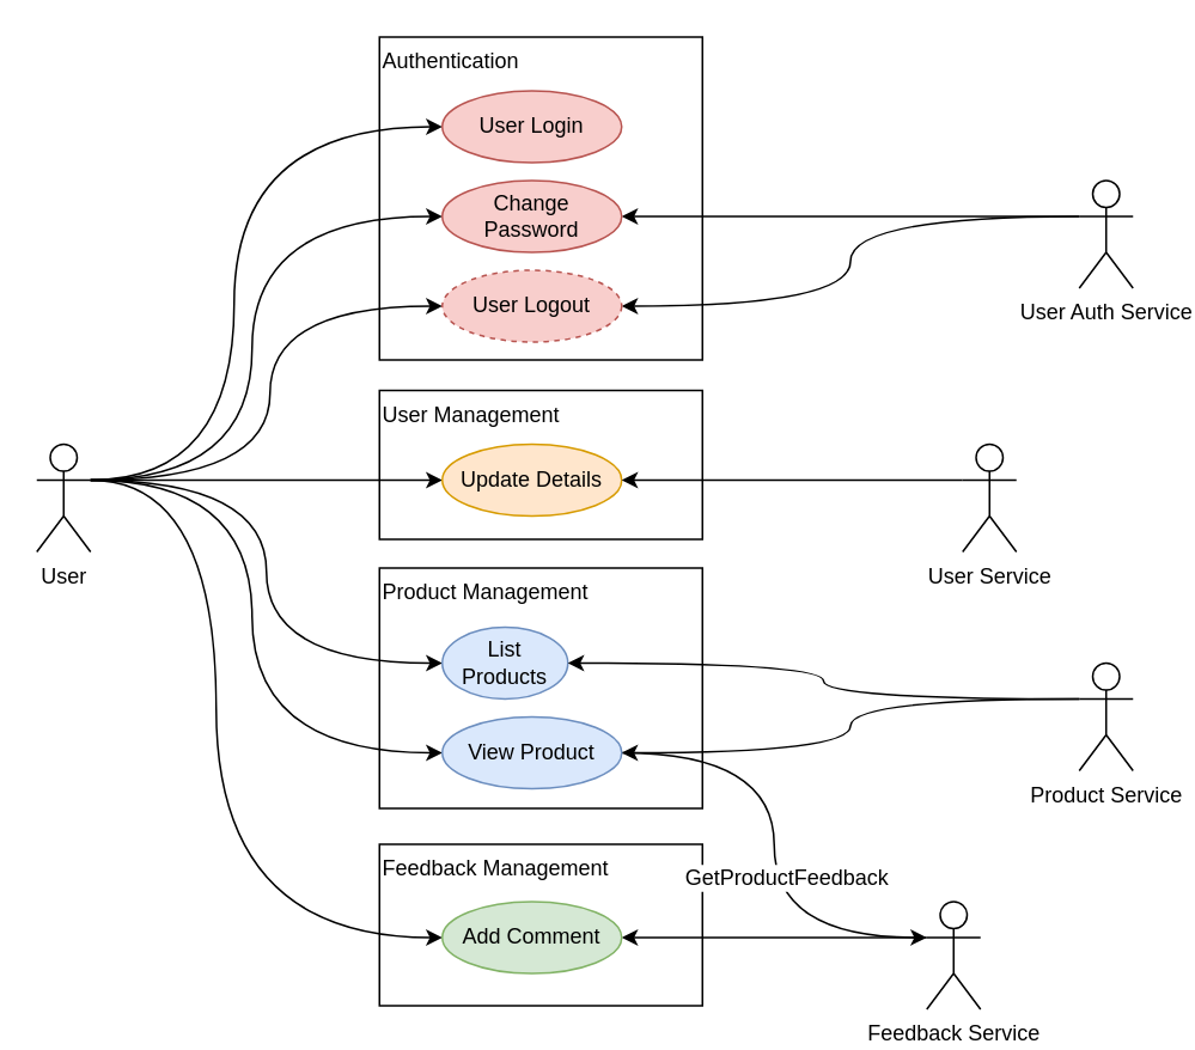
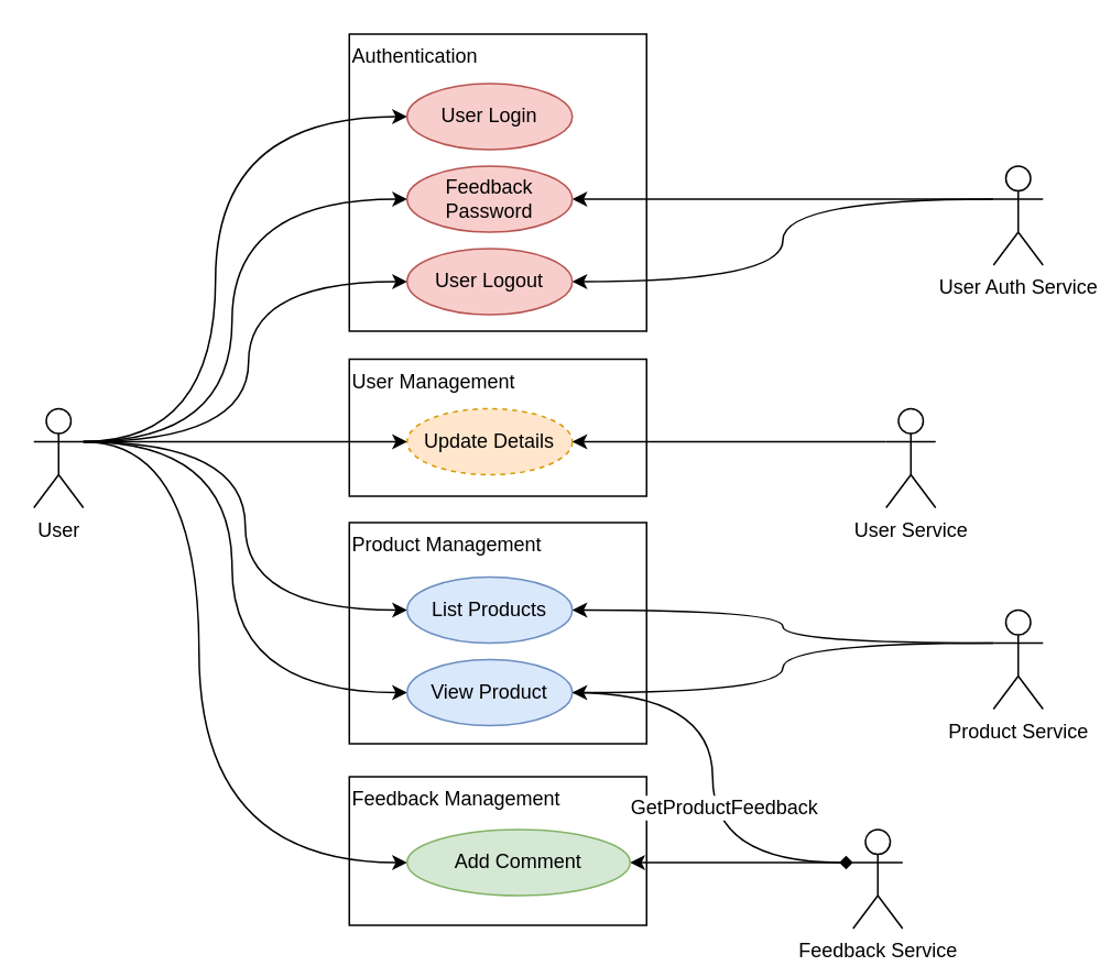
  <mxCell id="0" />
  <mxCell id="1" parent="0" />
  <mxCell id="2" value="Feedback Management" style="rounded=0;whiteSpace=wrap;html=1;align=left;verticalAlign=top;" vertex="1" parent="1"><mxGeometry x="211" y="470" width="180" height="90" as="geometry" /></mxCell>
  <mxCell id="3" value="Product Management" style="rounded=0;whiteSpace=wrap;html=1;align=left;verticalAlign=top;" vertex="1" parent="1"><mxGeometry x="211" y="316" width="180" height="134" as="geometry" /></mxCell>
  <mxCell id="4" value="User Management" style="rounded=0;whiteSpace=wrap;html=1;align=left;verticalAlign=top;" vertex="1" parent="1"><mxGeometry x="211" y="217" width="180" height="83" as="geometry" /></mxCell>
  <mxCell id="5" value="Authentication&lt;div style=&quot;text-align: left&quot;&gt;&lt;/div&gt;" style="rounded=0;whiteSpace=wrap;html=1;align=left;verticalAlign=top;" vertex="1" parent="1"><mxGeometry x="211" y="20" width="180" height="180" as="geometry" /></mxCell>
  <mxCell id="6" style="edgeStyle=orthogonalEdgeStyle;orthogonalLoop=1;jettySize=auto;html=1;exitX=1;exitY=0.333;exitDx=0;exitDy=0;exitPerimeter=0;entryX=0;entryY=0.5;entryDx=0;entryDy=0;curved=1;" parent="1" source="13" target="14" edge="1"><mxGeometry relative="1" as="geometry"><Array as="points"><mxPoint x="130" y="267" /><mxPoint x="130" y="70" /></Array></mxGeometry></mxCell>
  <mxCell id="7" style="edgeStyle=orthogonalEdgeStyle;curved=1;orthogonalLoop=1;jettySize=auto;html=1;exitX=1;exitY=0.333;exitDx=0;exitDy=0;exitPerimeter=0;entryX=0;entryY=0.5;entryDx=0;entryDy=0;" parent="1" source="13" target="18" edge="1"><mxGeometry relative="1" as="geometry" /></mxCell>
  <mxCell id="8" style="edgeStyle=orthogonalEdgeStyle;curved=1;orthogonalLoop=1;jettySize=auto;html=1;exitX=1;exitY=0.333;exitDx=0;exitDy=0;exitPerimeter=0;entryX=0;entryY=0.5;entryDx=0;entryDy=0;" parent="1" source="13" target="24" edge="1"><mxGeometry relative="1" as="geometry"><Array as="points"><mxPoint x="140" y="267" /><mxPoint x="140" y="419" /></Array></mxGeometry></mxCell>
  <mxCell id="9" style="edgeStyle=orthogonalEdgeStyle;curved=1;orthogonalLoop=1;jettySize=auto;html=1;exitX=1;exitY=0.333;exitDx=0;exitDy=0;exitPerimeter=0;entryX=0;entryY=0.5;entryDx=0;entryDy=0;" parent="1" source="13" target="27" edge="1"><mxGeometry relative="1" as="geometry"><Array as="points"><mxPoint x="120" y="267" /><mxPoint x="120" y="522" /></Array></mxGeometry></mxCell>
  <mxCell id="10" style="edgeStyle=orthogonalEdgeStyle;curved=1;orthogonalLoop=1;jettySize=auto;html=1;exitX=1;exitY=0.333;exitDx=0;exitDy=0;exitPerimeter=0;entryX=0;entryY=0.5;entryDx=0;entryDy=0;" parent="1" source="13" target="28" edge="1"><mxGeometry relative="1" as="geometry"><Array as="points"><mxPoint x="140" y="267" /><mxPoint x="140" y="120" /></Array></mxGeometry></mxCell>
  <mxCell id="11" style="edgeStyle=orthogonalEdgeStyle;curved=1;orthogonalLoop=1;jettySize=auto;html=1;exitX=1;exitY=0.333;exitDx=0;exitDy=0;exitPerimeter=0;entryX=0;entryY=0.5;entryDx=0;entryDy=0;" parent="1" source="13" target="32" edge="1"><mxGeometry relative="1" as="geometry"><Array as="points"><mxPoint x="150" y="267" /><mxPoint x="150" y="170" /></Array></mxGeometry></mxCell>
  <mxCell id="12" style="edgeStyle=orthogonalEdgeStyle;curved=1;orthogonalLoop=1;jettySize=auto;html=1;exitX=1;exitY=0.333;exitDx=0;exitDy=0;exitPerimeter=0;entryX=0;entryY=0.5;entryDx=0;entryDy=0;" parent="1" source="13" target="29" edge="1"><mxGeometry relative="1" as="geometry" /></mxCell>
  <mxCell id="13" value="User&lt;br&gt;&lt;br&gt;" style="shape=umlActor;verticalLabelPosition=bottom;labelBackgroundColor=#ffffff;verticalAlign=top;html=1;outlineConnect=0;" parent="1" vertex="1"><mxGeometry x="20" y="247" width="30" height="60" as="geometry" /></mxCell>
  <mxCell id="14" value="User Login" style="ellipse;whiteSpace=wrap;html=1;fillColor=#f8cecc;strokeColor=#b85450;" parent="1" vertex="1"><mxGeometry x="246" y="50" width="100" height="40" as="geometry" /></mxCell>
  <mxCell id="15" style="edgeStyle=orthogonalEdgeStyle;curved=1;orthogonalLoop=1;jettySize=auto;html=1;exitX=0;exitY=0.333;exitDx=0;exitDy=0;exitPerimeter=0;entryX=1;entryY=0.5;entryDx=0;entryDy=0;" parent="1" source="17" target="28" edge="1"><mxGeometry relative="1" as="geometry" /></mxCell>
  <mxCell id="16" style="edgeStyle=orthogonalEdgeStyle;curved=1;orthogonalLoop=1;jettySize=auto;html=1;exitX=0;exitY=0.333;exitDx=0;exitDy=0;exitPerimeter=0;entryX=1;entryY=0.5;entryDx=0;entryDy=0;" parent="1" source="17" target="32" edge="1"><mxGeometry relative="1" as="geometry" /></mxCell>
  <mxCell id="17" value="User Auth Service" style="shape=umlActor;verticalLabelPosition=bottom;labelBackgroundColor=#ffffff;verticalAlign=top;html=1;outlineConnect=0;" parent="1" vertex="1"><mxGeometry x="601" y="100" width="30" height="60" as="geometry" /></mxCell>
- <mxCell id="18" value="List Products" style="ellipse;whiteSpace=wrap;html=1;fillColor=#dae8fc;strokeColor=#6c8ebf;" parent="1" vertex="1"><mxGeometry x="246" y="349" width="70" height="40" as="geometry" /></mxCell>
+ <mxCell id="18" value="List Products" style="ellipse;whiteSpace=wrap;html=1;fillColor=#dae8fc;strokeColor=#6c8ebf;" parent="1" vertex="1"><mxGeometry x="246" y="349" width="100" height="40" as="geometry" /></mxCell>
  <mxCell id="19" style="edgeStyle=orthogonalEdgeStyle;curved=1;orthogonalLoop=1;jettySize=auto;html=1;exitX=0;exitY=0.333;exitDx=0;exitDy=0;exitPerimeter=0;entryX=1;entryY=0.5;entryDx=0;entryDy=0;" parent="1" source="21" target="18" edge="1"><mxGeometry relative="1" as="geometry" /></mxCell>
  <mxCell id="20" style="edgeStyle=orthogonalEdgeStyle;curved=1;orthogonalLoop=1;jettySize=auto;html=1;exitX=0;exitY=0.333;exitDx=0;exitDy=0;exitPerimeter=0;entryX=1;entryY=0.5;entryDx=0;entryDy=0;" parent="1" source="21" target="24" edge="1"><mxGeometry relative="1" as="geometry" /></mxCell>
  <mxCell id="21" value="Product Service" style="shape=umlActor;verticalLabelPosition=bottom;labelBackgroundColor=#ffffff;verticalAlign=top;html=1;outlineConnect=0;" parent="1" vertex="1"><mxGeometry x="601" y="369" width="30" height="60" as="geometry" /></mxCell>
- <mxCell id="22" style="edgeStyle=orthogonalEdgeStyle;orthogonalLoop=1;jettySize=auto;html=1;exitX=1;exitY=0.5;exitDx=0;exitDy=0;entryX=0;entryY=0.333;entryDx=0;entryDy=0;entryPerimeter=0;curved=1;" edge="1" parent="1" source="24" target="26"><mxGeometry relative="1" as="geometry" /></mxCell>
+ <mxCell id="22" style="edgeStyle=orthogonalEdgeStyle;orthogonalLoop=1;jettySize=auto;html=1;exitX=1;exitY=0.5;exitDx=0;exitDy=0;entryX=0;entryY=0.333;entryDx=0;entryDy=0;entryPerimeter=0;curved=1;endArrow=diamond;" edge="1" parent="1" source="24" target="26"><mxGeometry relative="1" as="geometry" /></mxCell>
  <mxCell id="23" value="&lt;span&gt;GetProductFeedback&lt;/span&gt;" style="text;html=1;resizable=0;points=[];align=center;verticalAlign=middle;labelBackgroundColor=#ffffff;" vertex="1" connectable="0" parent="22"><mxGeometry x="0.129" y="6" relative="1" as="geometry"><mxPoint as="offset" /></mxGeometry></mxCell>
  <mxCell id="24" value="View Product" style="ellipse;whiteSpace=wrap;html=1;fillColor=#dae8fc;strokeColor=#6c8ebf;" parent="1" vertex="1"><mxGeometry x="246" y="399" width="100" height="40" as="geometry" /></mxCell>
  <mxCell id="25" style="edgeStyle=orthogonalEdgeStyle;curved=1;orthogonalLoop=1;jettySize=auto;html=1;exitX=0;exitY=0.333;exitDx=0;exitDy=0;exitPerimeter=0;entryX=1;entryY=0.5;entryDx=0;entryDy=0;" parent="1" source="26" target="27" edge="1"><mxGeometry relative="1" as="geometry" /></mxCell>
  <mxCell id="26" value="Feedback Service" style="shape=umlActor;verticalLabelPosition=bottom;labelBackgroundColor=#ffffff;verticalAlign=top;html=1;outlineConnect=0;" parent="1" vertex="1"><mxGeometry x="516" y="502" width="30" height="60" as="geometry" /></mxCell>
- <mxCell id="27" value="Add Comment" style="ellipse;whiteSpace=wrap;html=1;fillColor=#d5e8d4;strokeColor=#82b366;" parent="1" vertex="1"><mxGeometry x="246" y="502" width="100" height="40" as="geometry" /></mxCell>
- <mxCell id="28" value="Change Password" style="ellipse;whiteSpace=wrap;html=1;fillColor=#f8cecc;strokeColor=#b85450;" parent="1" vertex="1"><mxGeometry x="246" y="100" width="100" height="40" as="geometry" /></mxCell>
- <mxCell id="29" value="Update Details" style="ellipse;whiteSpace=wrap;html=1;fillColor=#ffe6cc;strokeColor=#d79b00;" parent="1" vertex="1"><mxGeometry x="246" y="247" width="100" height="40" as="geometry" /></mxCell>
+ <mxCell id="27" value="Add Comment" style="ellipse;whiteSpace=wrap;html=1;fillColor=#d5e8d4;strokeColor=#82b366;" parent="1" vertex="1"><mxGeometry x="246" y="502" width="135" height="40" as="geometry" /></mxCell>
+ <mxCell id="28" value="Feedback Password" style="ellipse;whiteSpace=wrap;html=1;fillColor=#f8cecc;strokeColor=#b85450;" parent="1" vertex="1"><mxGeometry x="246" y="100" width="100" height="40" as="geometry" /></mxCell>
+ <mxCell id="29" value="Update Details" style="ellipse;whiteSpace=wrap;html=1;fillColor=#ffe6cc;strokeColor=#d79b00;dashed=1;" parent="1" vertex="1"><mxGeometry x="246" y="247" width="100" height="40" as="geometry" /></mxCell>
  <mxCell id="30" style="edgeStyle=orthogonalEdgeStyle;curved=1;orthogonalLoop=1;jettySize=auto;html=1;exitX=0;exitY=0.333;exitDx=0;exitDy=0;exitPerimeter=0;entryX=1;entryY=0.5;entryDx=0;entryDy=0;" parent="1" source="31" target="29" edge="1"><mxGeometry relative="1" as="geometry" /></mxCell>
  <mxCell id="31" value="User Service" style="shape=umlActor;verticalLabelPosition=bottom;labelBackgroundColor=#ffffff;verticalAlign=top;html=1;outlineConnect=0;" parent="1" vertex="1"><mxGeometry x="536" y="247" width="30" height="60" as="geometry" /></mxCell>
- <mxCell id="32" value="User Logout" style="ellipse;whiteSpace=wrap;html=1;fillColor=#f8cecc;strokeColor=#b85450;dashed=1;" parent="1" vertex="1"><mxGeometry x="246" y="150" width="100" height="40" as="geometry" /></mxCell>
+ <mxCell id="32" value="User Logout" style="ellipse;whiteSpace=wrap;html=1;fillColor=#f8cecc;strokeColor=#b85450;" parent="1" vertex="1"><mxGeometry x="246" y="150" width="100" height="40" as="geometry" /></mxCell>
